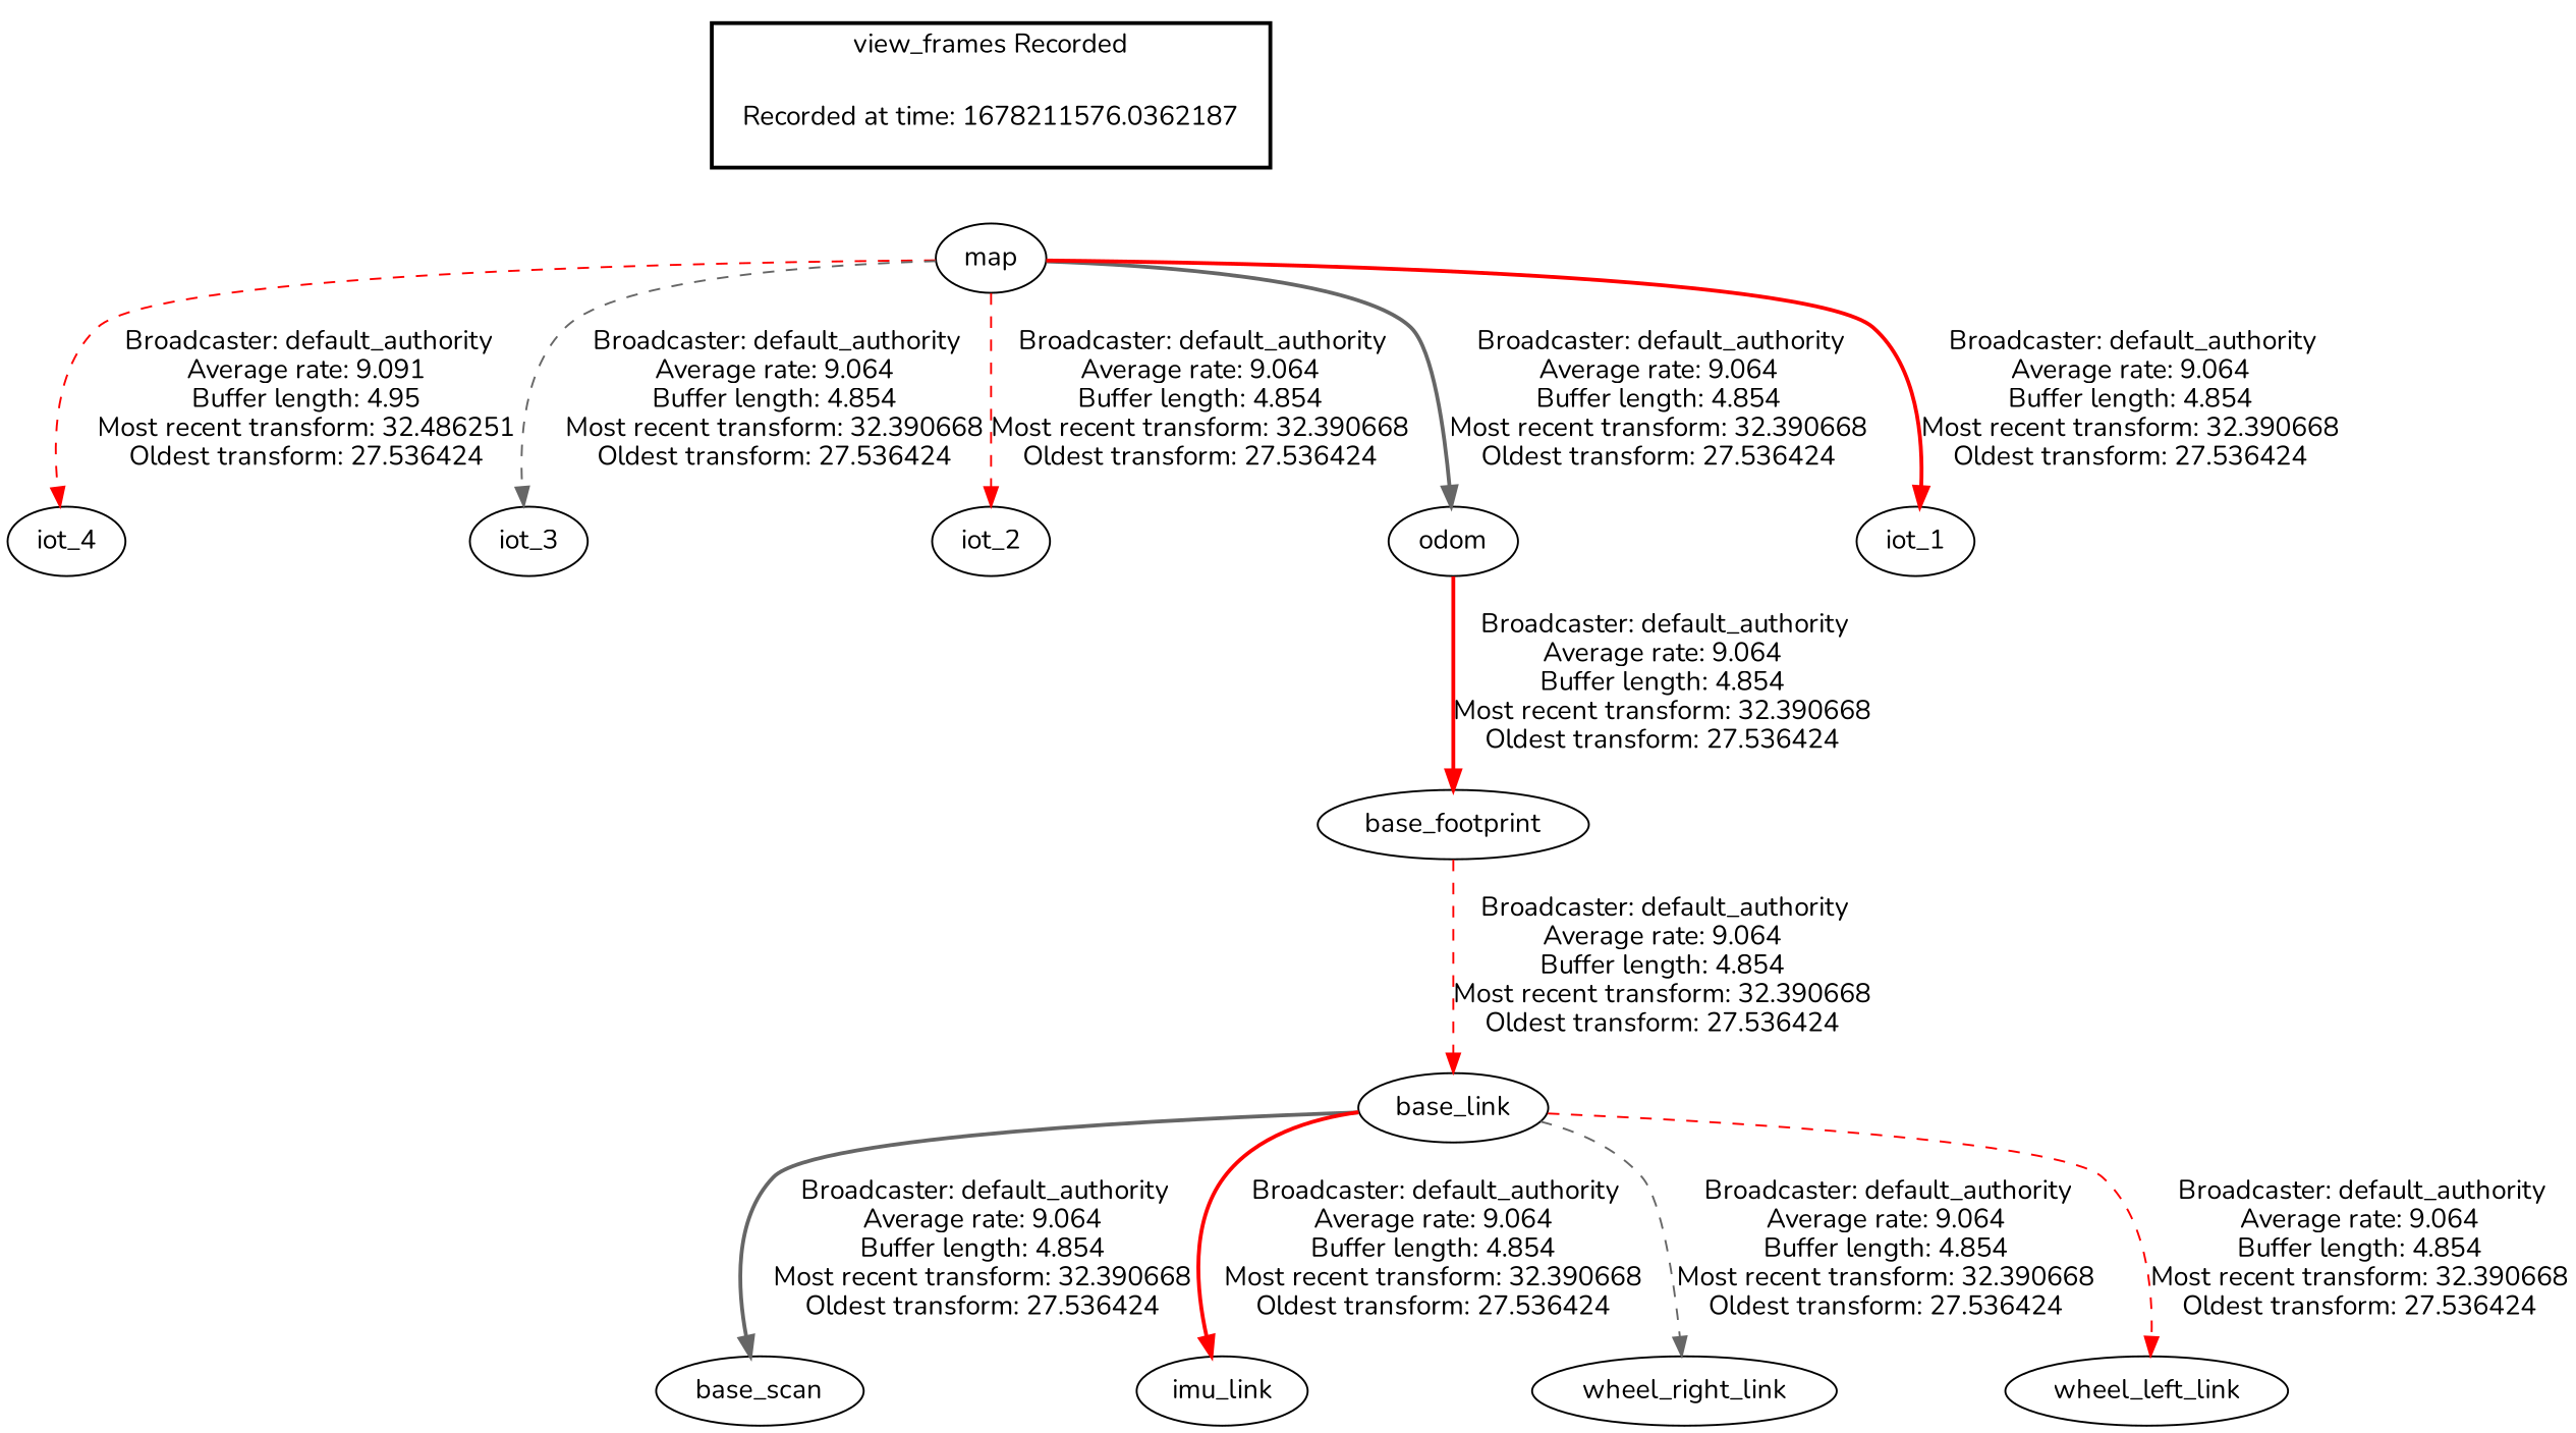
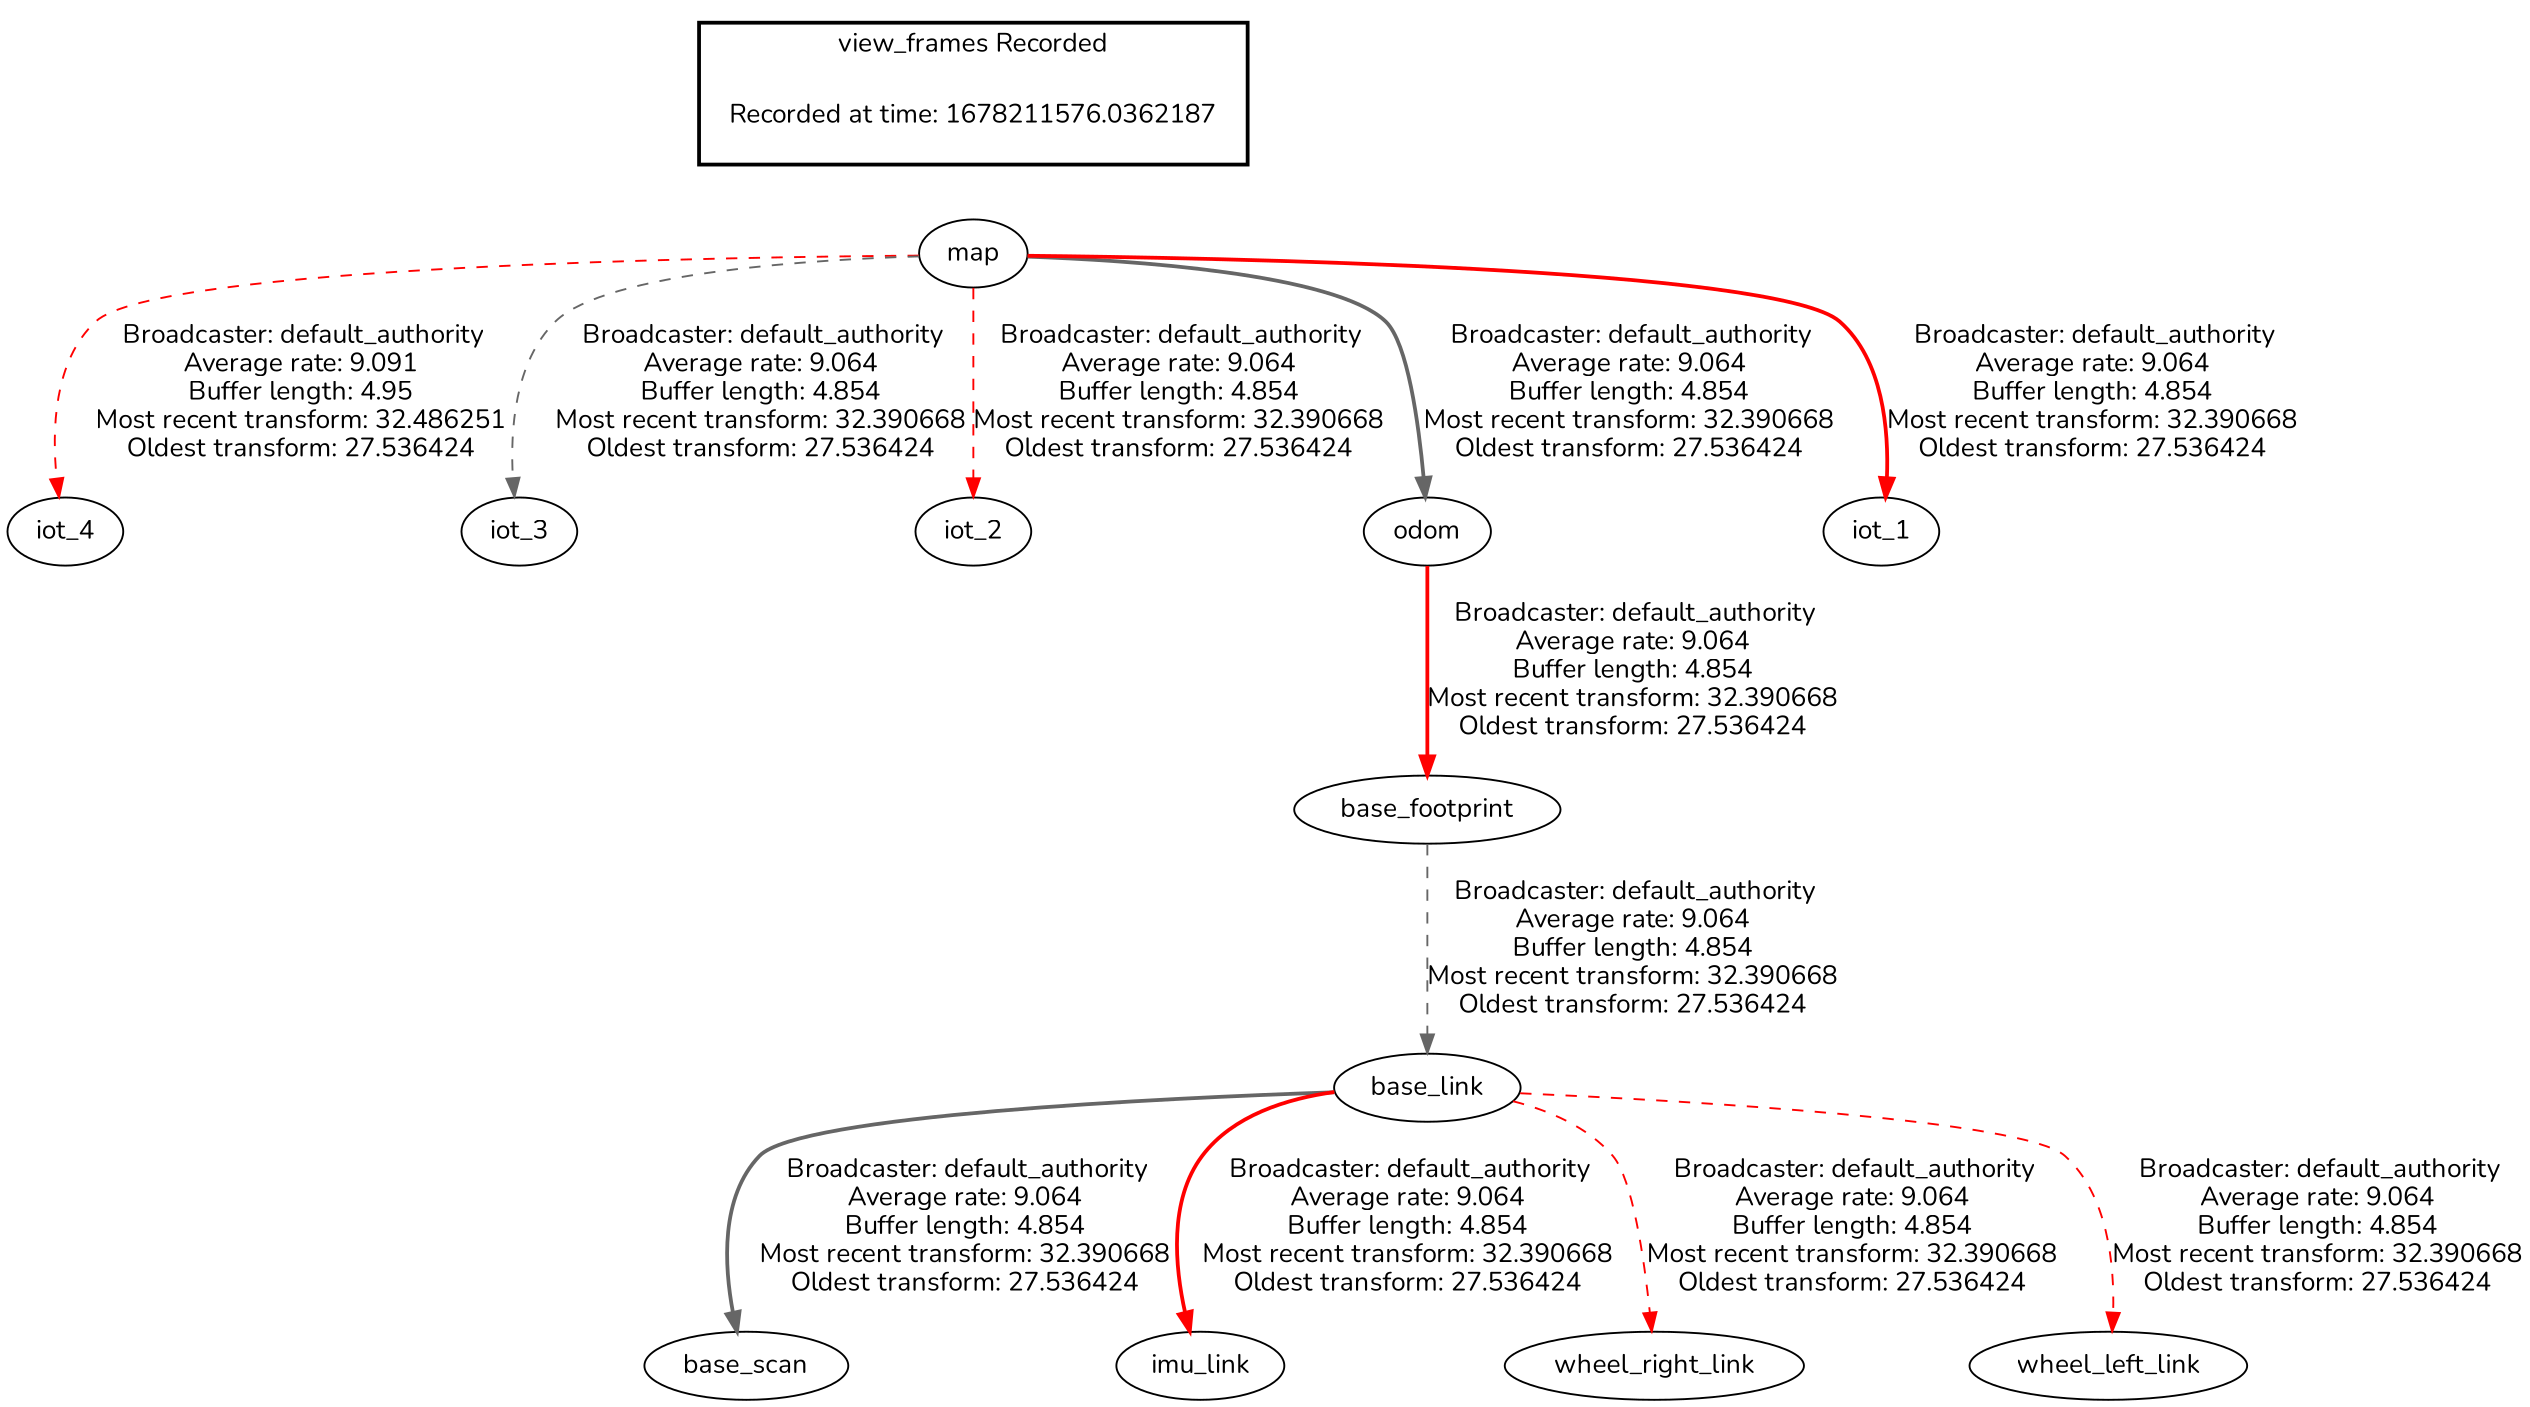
  digraph {
    fontname=Nunito
    node [fontname=Nunito]
    edge [fontname=Nunito style=dashed color=red]
    n1 [label="Recorded at time: 1678211576.0362187" shape=plaintext]
    map
    iot_4
    iot_3
    iot_2
    odom
    iot_1
    base_footprint
    base_link
    base_scan
    imu_link
    wheel_right_link
    wheel_left_link
    subgraph cluster_1 {
      color=black
      label="view_frames Recorded"
      style=bold
      n1
    }
    n1 -> map [style=invis color=""]
    map -> iot_4 [label=" Broadcaster: default_authority\nAverage rate: 9.091\nBuffer length: 4.95\nMost recent transform: 32.486251\nOldest transform: 27.536424\n"]
    map -> iot_3 [color=gray40 label=" Broadcaster: default_authority\nAverage rate: 9.064\nBuffer length: 4.854\nMost recent transform: 32.390668\nOldest transform: 27.536424\n"]
    map -> iot_2 [label=" Broadcaster: default_authority\nAverage rate: 9.064\nBuffer length: 4.854\nMost recent transform: 32.390668\nOldest transform: 27.536424\n"]
    map -> odom [color=gray40 label=" Broadcaster: default_authority\nAverage rate: 9.064\nBuffer length: 4.854\nMost recent transform: 32.390668\nOldest transform: 27.536424\n" style=bold]
    map -> iot_1 [label=" Broadcaster: default_authority\nAverage rate: 9.064\nBuffer length: 4.854\nMost recent transform: 32.390668\nOldest transform: 27.536424\n" style=bold]
    odom -> base_footprint [label=" Broadcaster: default_authority\nAverage rate: 9.064\nBuffer length: 4.854\nMost recent transform: 32.390668\nOldest transform: 27.536424\n" style=bold]
-   base_footprint -> base_link [label=" Broadcaster: default_authority\nAverage rate: 9.064\nBuffer length: 4.854\nMost recent transform: 32.390668\nOldest transform: 27.536424\n"]
+   base_footprint -> base_link [color=gray40 label=" Broadcaster: default_authority\nAverage rate: 9.064\nBuffer length: 4.854\nMost recent transform: 32.390668\nOldest transform: 27.536424\n"]
    base_link -> base_scan [color=gray40 label=" Broadcaster: default_authority\nAverage rate: 9.064\nBuffer length: 4.854\nMost recent transform: 32.390668\nOldest transform: 27.536424\n" style=bold]
    base_link -> imu_link [label=" Broadcaster: default_authority\nAverage rate: 9.064\nBuffer length: 4.854\nMost recent transform: 32.390668\nOldest transform: 27.536424\n" style=bold]
-   base_link -> wheel_right_link [color=gray40 label=" Broadcaster: default_authority\nAverage rate: 9.064\nBuffer length: 4.854\nMost recent transform: 32.390668\nOldest transform: 27.536424\n"]
+   base_link -> wheel_right_link [label=" Broadcaster: default_authority\nAverage rate: 9.064\nBuffer length: 4.854\nMost recent transform: 32.390668\nOldest transform: 27.536424\n"]
    base_link -> wheel_left_link [label=" Broadcaster: default_authority\nAverage rate: 9.064\nBuffer length: 4.854\nMost recent transform: 32.390668\nOldest transform: 27.536424\n"]
  }
